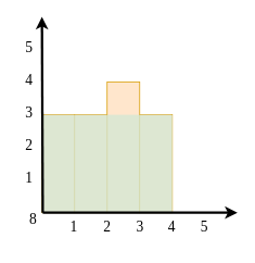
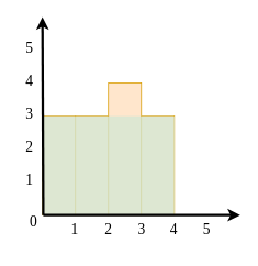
  <mxCell id="0" />
  <mxCell id="1" parent="0" />
  <mxCell id="2" value="" style="whiteSpace=wrap;fillColor=#ffe6cc;gradientDirection=east;strokeColor=#d79b00;html=1;" vertex="1" parent="1"><mxGeometry x="131" y="100" width="40" height="160" as="geometry" /></mxCell>
  <mxCell id="3" value="" style="whiteSpace=wrap;fillColor=#ffe6cc;gradientDirection=east;strokeColor=#d79b00;html=1;" vertex="1" parent="1"><mxGeometry x="171" y="140" width="40" height="120" as="geometry" /></mxCell>
  <mxCell id="4" value="" style="whiteSpace=wrap;fillColor=#ffe6cc;gradientDirection=east;strokeColor=#d79b00;html=1;" vertex="1" parent="1"><mxGeometry x="91" y="140" width="40" height="120" as="geometry" /></mxCell>
  <mxCell id="5" value="" style="whiteSpace=wrap;fillColor=#ffe6cc;gradientDirection=east;strokeColor=#d79b00;html=1;" vertex="1" parent="1"><mxGeometry x="51" y="140" width="40" height="120" as="geometry" /></mxCell>
  <mxCell id="6" value="&lt;font face=&quot;Comic Sans MS&quot;&gt;1&lt;/font&gt;" style="text;spacingTop=-5;align=center;verticalAlign=middle;fontStyle=0;html=1;fontSize=18;points=[]" vertex="1" parent="1"><mxGeometry x="20" y="200" width="30" height="40" as="geometry" /></mxCell>
  <mxCell id="7" value="2" style="text;spacingTop=-5;align=center;verticalAlign=middle;fontStyle=0;html=1;fontSize=18;points=[];fontFamily=Comic Sans MS;" vertex="1" parent="1"><mxGeometry x="20" y="160" width="30" height="40" as="geometry" /></mxCell>
  <mxCell id="8" value="4" style="text;spacingTop=-5;align=center;verticalAlign=middle;fontStyle=0;html=1;fontSize=18;points=[];fontFamily=Comic Sans MS;" vertex="1" parent="1"><mxGeometry x="20" y="80" width="30" height="40" as="geometry" /></mxCell>
  <mxCell id="9" value="5" style="text;spacingTop=-5;align=center;verticalAlign=middle;fontStyle=0;html=1;fontSize=18;points=[];fontFamily=Comic Sans MS;" vertex="1" parent="1"><mxGeometry x="20" y="40" width="30" height="40" as="geometry" /></mxCell>
- <mxCell id="10" value="8" style="text;spacingTop=-5;align=center;verticalAlign=middle;fontStyle=0;html=1;fontSize=18;points=[];fontFamily=Comic Sans MS;" vertex="1" parent="1"><mxGeometry x="25" y="250" width="30" height="40" as="geometry" /></mxCell>
+ <mxCell id="10" value="0" style="text;spacingTop=-5;align=center;verticalAlign=middle;fontStyle=0;html=1;fontSize=18;points=[];fontFamily=Comic Sans MS;" vertex="1" parent="1"><mxGeometry x="25" y="250" width="30" height="40" as="geometry" /></mxCell>
  <mxCell id="11" value="1" style="text;spacingTop=-5;align=center;verticalAlign=middle;fontStyle=0;html=1;fontSize=18;points=[];fontFamily=Comic Sans MS;" vertex="1" parent="1"><mxGeometry x="75" y="260" width="30" height="40" as="geometry" /></mxCell>
  <mxCell id="12" value="2" style="text;spacingTop=-5;align=center;verticalAlign=middle;fontStyle=0;html=1;fontSize=18;points=[];fontFamily=Comic Sans MS;" vertex="1" parent="1"><mxGeometry x="116" y="260" width="30" height="40" as="geometry" /></mxCell>
  <mxCell id="13" value="3" style="text;spacingTop=-5;align=center;verticalAlign=middle;fontStyle=0;html=1;fontSize=18;points=[];fontFamily=Comic Sans MS;" vertex="1" parent="1"><mxGeometry x="156" y="260" width="30" height="40" as="geometry" /></mxCell>
  <mxCell id="14" value="4" style="text;spacingTop=-5;align=center;verticalAlign=middle;fontStyle=0;html=1;fontSize=18;points=[];fontFamily=Comic Sans MS;" vertex="1" parent="1"><mxGeometry x="195" y="260" width="30" height="40" as="geometry" /></mxCell>
  <mxCell id="15" value="5" style="text;spacingTop=-5;align=center;verticalAlign=middle;fontStyle=0;html=1;fontSize=18;points=[];fontFamily=Comic Sans MS;" vertex="1" parent="1"><mxGeometry x="235" y="260" width="30" height="40" as="geometry" /></mxCell>
  <mxCell id="16" value="" style="rounded=0;whiteSpace=wrap;html=1;fillColor=#d5e8d4;strokeColor=none;opacity=80;" vertex="1" parent="1"><mxGeometry x="51" y="140" width="160" height="120" as="geometry" /></mxCell>
  <mxCell id="17" value="3" style="text;spacingTop=-5;align=center;verticalAlign=middle;fontStyle=0;html=1;fontSize=18;points=[];fontFamily=Comic Sans MS;" vertex="1" parent="1"><mxGeometry x="20" y="120" width="30" height="40" as="geometry" /></mxCell>
  <mxCell id="18" value="" style="edgeStyle=none;html=1;fontColor=#000000;strokeWidth=3;strokeColor=#000000;" edge="1" parent="1"><mxGeometry width="100" height="100" relative="1" as="geometry"><mxPoint x="52" y="260" as="sourcePoint" /><mxPoint x="291" y="260" as="targetPoint" /></mxGeometry></mxCell>
  <mxCell id="19" value="" style="edgeStyle=none;html=1;fontColor=#000000;strokeWidth=3;strokeColor=#000000;" edge="1" parent="1"><mxGeometry width="100" height="100" relative="1" as="geometry"><mxPoint x="52" y="260" as="sourcePoint" /><mxPoint x="51" y="20" as="targetPoint" /></mxGeometry></mxCell>
